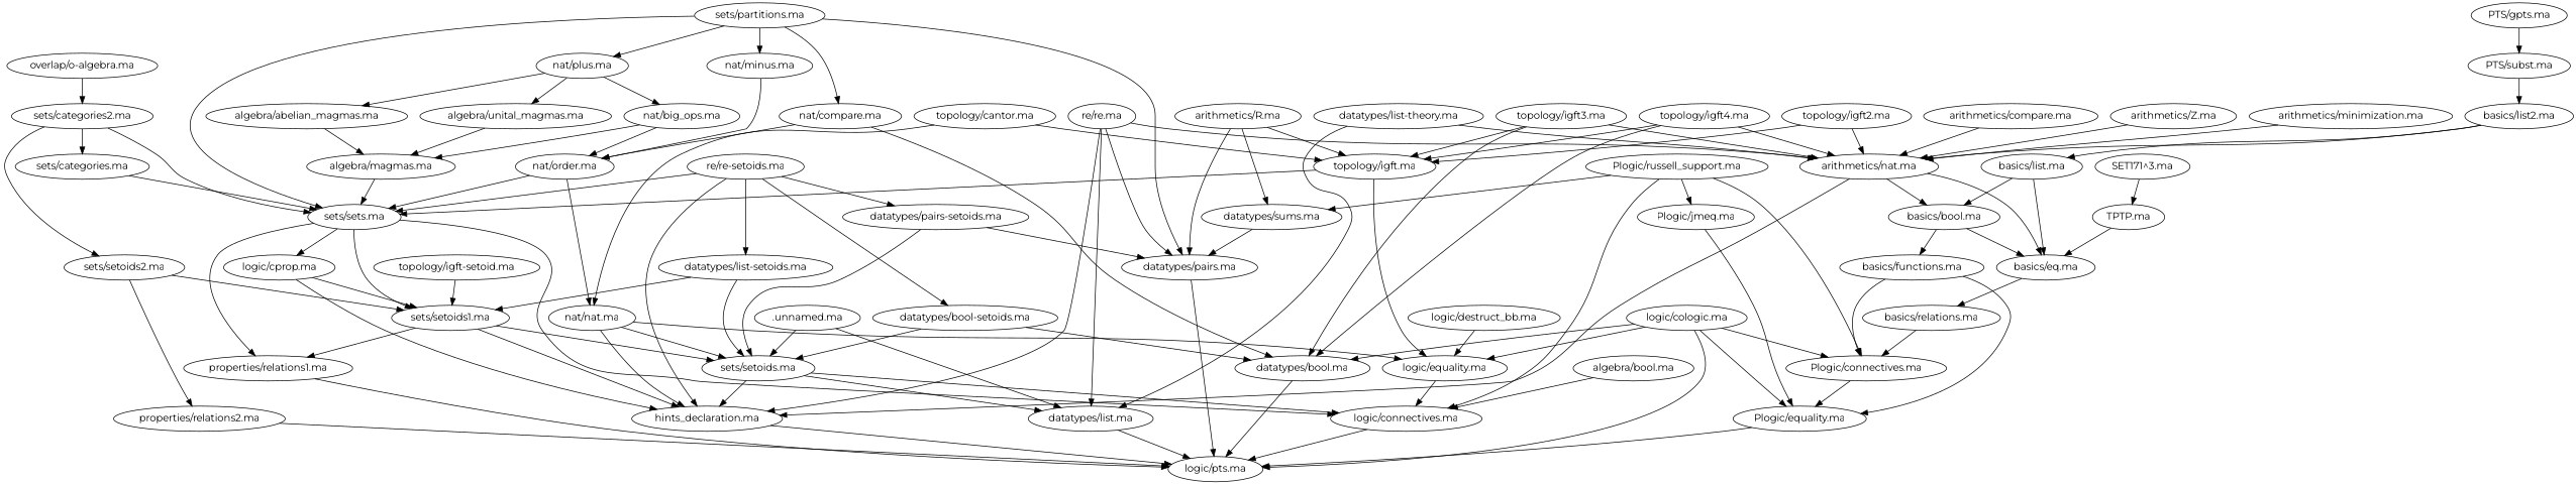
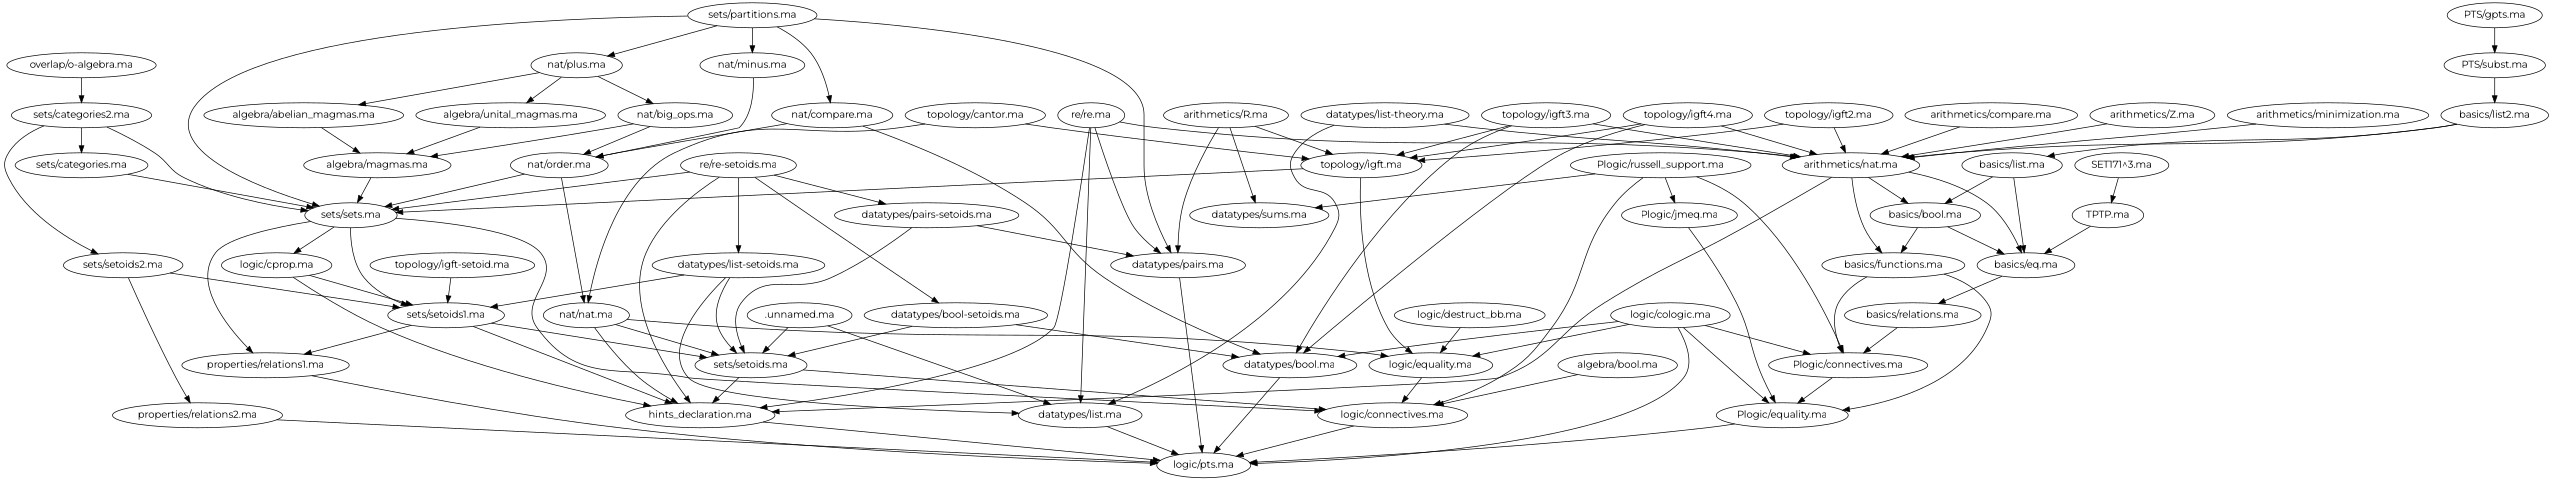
  digraph {
    fontname=Montserrat
    node [fontname=Montserrat]
    edge [fontname=Montserrat]
    ".unnamed.ma"
    "datatypes/list.ma"
    "sets/setoids.ma"
    "logic/pts.ma"
    "logic/connectives.ma"
    "hints_declaration.ma"
    "PTS/subst.ma"
    "basics/list2.ma"
    "arithmetics/nat.ma"
    "basics/list.ma"
    "basics/functions.ma"
    "basics/eq.ma"
    "basics/bool.ma"
    "topology/igft3.ma"
    "datatypes/bool.ma"
    "topology/igft.ma"
    "sets/sets.ma"
    "logic/equality.ma"
    "Plogic/connectives.ma"
    "Plogic/equality.ma"
    "basics/relations.ma"
    "sets/setoids1.ma"
    "properties/relations1.ma"
    "logic/cprop.ma"
    "nat/compare.ma"
    "nat/order.ma"
    "nat/nat.ma"
    "arithmetics/compare.ma"
    "datatypes/list-setoids.ma"
    "datatypes/list-theory.ma"
    "sets/categories.ma"
    "datatypes/pairs.ma"
    "algebra/magmas.ma"
    "Plogic/russell_support.ma"
    "Plogic/jmeq.ma"
    "datatypes/sums.ma"
    "topology/cantor.ma"
    "TPTP.ma"
    "sets/setoids2.ma"
    "properties/relations2.ma"
    "nat/plus.ma"
    "algebra/abelian_magmas.ma"
    "algebra/unital_magmas.ma"
    "nat/big_ops.ma"
    "PTS/gpts.ma"
    "re/re-setoids.ma"
    "datatypes/bool-setoids.ma"
    "datatypes/pairs-setoids.ma"
    "topology/igft2.ma"
    "arithmetics/Z.ma"
    "algebra/bool.ma"
    "sets/categories2.ma"
    "nat/minus.ma"
    "logic/cologic.ma"
    "SET171^3.ma"
    "sets/partitions.ma"
    "topology/igft-setoid.ma"
    "arithmetics/R.ma"
    "arithmetics/minimization.ma"
    "topology/igft4.ma"
    "logic/destruct_bb.ma"
    "overlap/o-algebra.ma"
    "re/re.ma"
    ".unnamed.ma" -> "datatypes/list.ma"
    ".unnamed.ma" -> "sets/setoids.ma"
    "datatypes/list.ma" -> "logic/pts.ma"
    "sets/setoids.ma" -> "logic/connectives.ma"
    "sets/setoids.ma" -> "hints_declaration.ma"
    "logic/connectives.ma" -> "logic/pts.ma"
    "hints_declaration.ma" -> "logic/pts.ma"
    "PTS/subst.ma" -> "basics/list2.ma"
    "basics/list2.ma" -> "arithmetics/nat.ma"
    "basics/list2.ma" -> "basics/list.ma"
    "arithmetics/nat.ma" -> "hints_declaration.ma"
+   "arithmetics/nat.ma" -> "basics/functions.ma"
    "arithmetics/nat.ma" -> "basics/eq.ma"
    "arithmetics/nat.ma" -> "basics/bool.ma"
    "basics/list.ma" -> "basics/eq.ma"
    "basics/list.ma" -> "basics/bool.ma"
    "basics/functions.ma" -> "Plogic/connectives.ma"
    "basics/functions.ma" -> "Plogic/equality.ma"
    "basics/eq.ma" -> "basics/relations.ma"
    "basics/bool.ma" -> "basics/functions.ma"
    "basics/bool.ma" -> "basics/eq.ma"
    "topology/igft3.ma" -> "arithmetics/nat.ma"
    "topology/igft3.ma" -> "datatypes/bool.ma"
    "topology/igft3.ma" -> "topology/igft.ma"
    "datatypes/bool.ma" -> "logic/pts.ma"
    "topology/igft.ma" -> "sets/sets.ma"
    "topology/igft.ma" -> "logic/equality.ma"
    "sets/sets.ma" -> "logic/connectives.ma"
    "sets/sets.ma" -> "sets/setoids1.ma"
    "sets/sets.ma" -> "properties/relations1.ma"
    "sets/sets.ma" -> "logic/cprop.ma"
    "logic/equality.ma" -> "logic/connectives.ma"
    "Plogic/connectives.ma" -> "Plogic/equality.ma"
    "Plogic/equality.ma" -> "logic/pts.ma"
    "basics/relations.ma" -> "Plogic/connectives.ma"
    "sets/setoids1.ma" -> "sets/setoids.ma"
    "sets/setoids1.ma" -> "hints_declaration.ma"
    "sets/setoids1.ma" -> "properties/relations1.ma"
    "properties/relations1.ma" -> "logic/pts.ma"
    "logic/cprop.ma" -> "hints_declaration.ma"
    "logic/cprop.ma" -> "sets/setoids1.ma"
    "nat/compare.ma" -> "datatypes/bool.ma"
    "nat/compare.ma" -> "nat/order.ma"
    "nat/order.ma" -> "sets/sets.ma"
    "nat/order.ma" -> "nat/nat.ma"
    "nat/nat.ma" -> "sets/setoids.ma"
    "nat/nat.ma" -> "hints_declaration.ma"
    "nat/nat.ma" -> "logic/equality.ma"
    "arithmetics/compare.ma" -> "arithmetics/nat.ma"
-   "sets/setoids.ma" -> "datatypes/list.ma"
+   "datatypes/list-setoids.ma" -> "datatypes/list.ma"
    "datatypes/list-setoids.ma" -> "sets/setoids.ma"
    "datatypes/list-setoids.ma" -> "sets/setoids1.ma"
    "datatypes/list-theory.ma" -> "datatypes/list.ma"
    "datatypes/list-theory.ma" -> "arithmetics/nat.ma"
    "sets/categories.ma" -> "sets/sets.ma"
    "datatypes/pairs.ma" -> "logic/pts.ma"
    "algebra/magmas.ma" -> "sets/sets.ma"
    "Plogic/russell_support.ma" -> "logic/connectives.ma"
    "Plogic/russell_support.ma" -> "Plogic/connectives.ma"
    "Plogic/russell_support.ma" -> "Plogic/jmeq.ma"
    "Plogic/russell_support.ma" -> "datatypes/sums.ma"
    "Plogic/jmeq.ma" -> "Plogic/equality.ma"
-   "datatypes/sums.ma" -> "datatypes/pairs.ma"
    "topology/cantor.ma" -> "topology/igft.ma"
    "topology/cantor.ma" -> "nat/nat.ma"
    "TPTP.ma" -> "basics/eq.ma"
    "sets/setoids2.ma" -> "sets/setoids1.ma"
    "sets/setoids2.ma" -> "properties/relations2.ma"
    "properties/relations2.ma" -> "logic/pts.ma"
    "nat/plus.ma" -> "algebra/abelian_magmas.ma"
    "nat/plus.ma" -> "algebra/unital_magmas.ma"
    "nat/plus.ma" -> "nat/big_ops.ma"
    "algebra/abelian_magmas.ma" -> "algebra/magmas.ma"
    "algebra/unital_magmas.ma" -> "algebra/magmas.ma"
    "nat/big_ops.ma" -> "nat/order.ma"
    "nat/big_ops.ma" -> "algebra/magmas.ma"
    "PTS/gpts.ma" -> "PTS/subst.ma"
    "re/re-setoids.ma" -> "hints_declaration.ma"
    "re/re-setoids.ma" -> "sets/sets.ma"
    "re/re-setoids.ma" -> "datatypes/list-setoids.ma"
    "re/re-setoids.ma" -> "datatypes/bool-setoids.ma"
    "re/re-setoids.ma" -> "datatypes/pairs-setoids.ma"
    "datatypes/bool-setoids.ma" -> "sets/setoids.ma"
    "datatypes/bool-setoids.ma" -> "datatypes/bool.ma"
    "datatypes/pairs-setoids.ma" -> "sets/setoids.ma"
    "datatypes/pairs-setoids.ma" -> "datatypes/pairs.ma"
    "topology/igft2.ma" -> "arithmetics/nat.ma"
    "topology/igft2.ma" -> "topology/igft.ma"
    "arithmetics/Z.ma" -> "arithmetics/nat.ma"
    "algebra/bool.ma" -> "logic/connectives.ma"
    "sets/categories2.ma" -> "sets/sets.ma"
    "sets/categories2.ma" -> "sets/categories.ma"
    "sets/categories2.ma" -> "sets/setoids2.ma"
    "nat/minus.ma" -> "nat/order.ma"
    "logic/cologic.ma" -> "logic/pts.ma"
    "logic/cologic.ma" -> "datatypes/bool.ma"
    "logic/cologic.ma" -> "logic/equality.ma"
    "logic/cologic.ma" -> "Plogic/connectives.ma"
    "logic/cologic.ma" -> "Plogic/equality.ma"
    "SET171^3.ma" -> "TPTP.ma"
    "sets/partitions.ma" -> "sets/sets.ma"
    "sets/partitions.ma" -> "nat/compare.ma"
    "sets/partitions.ma" -> "datatypes/pairs.ma"
    "sets/partitions.ma" -> "nat/plus.ma"
    "sets/partitions.ma" -> "nat/minus.ma"
    "topology/igft-setoid.ma" -> "sets/setoids1.ma"
    "arithmetics/R.ma" -> "topology/igft.ma"
    "arithmetics/R.ma" -> "datatypes/pairs.ma"
    "arithmetics/R.ma" -> "datatypes/sums.ma"
    "arithmetics/minimization.ma" -> "arithmetics/nat.ma"
    "topology/igft4.ma" -> "arithmetics/nat.ma"
    "topology/igft4.ma" -> "datatypes/bool.ma"
    "topology/igft4.ma" -> "topology/igft.ma"
    "logic/destruct_bb.ma" -> "logic/equality.ma"
    "overlap/o-algebra.ma" -> "sets/categories2.ma"
    "re/re.ma" -> "datatypes/list.ma"
    "re/re.ma" -> "hints_declaration.ma"
    "re/re.ma" -> "arithmetics/nat.ma"
    "re/re.ma" -> "datatypes/pairs.ma"
  }
